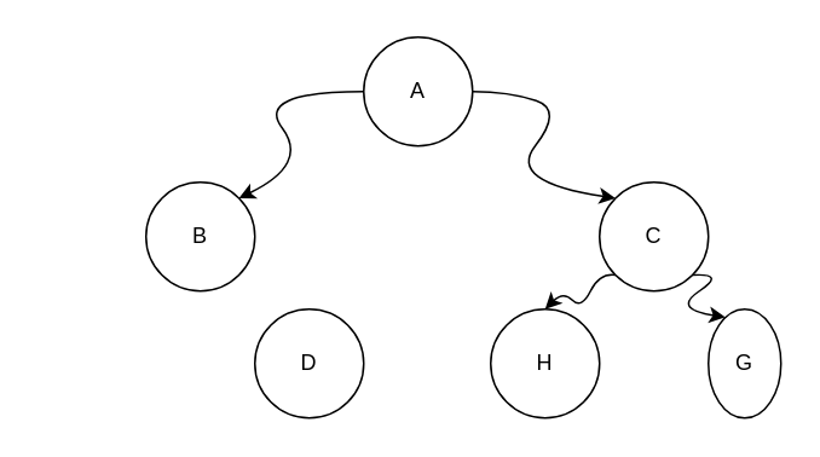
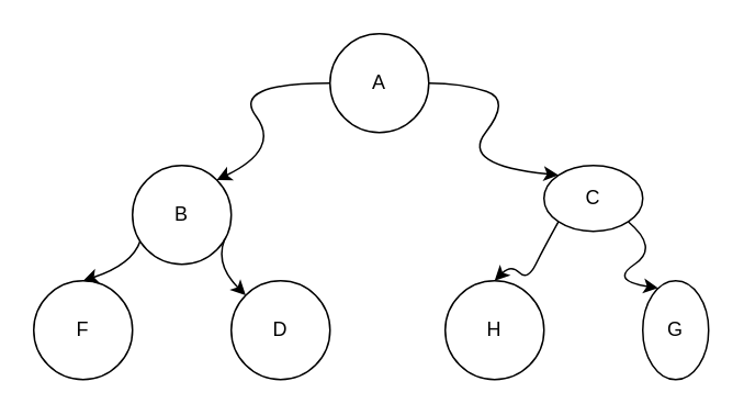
  <mxCell id="0" />
  <mxCell id="1" parent="0" />
  <mxCell id="2" value="A" style="ellipse;whiteSpace=wrap;html=1;aspect=fixed;" vertex="1" parent="1"><mxGeometry x="200" y="20" width="60" height="60" as="geometry" /></mxCell>
- <mxCell id="3" value="C" style="ellipse;whiteSpace=wrap;html=1;aspect=fixed;" vertex="1" parent="1"><mxGeometry x="330" y="100" width="60" height="60" as="geometry" /></mxCell>
+ <mxCell id="3" value="C" style="ellipse;whiteSpace=wrap;html=1;aspect=fixed;" vertex="1" parent="1"><mxGeometry x="330" y="100" width="60" height="40" as="geometry" /></mxCell>
  <mxCell id="4" value="H" style="ellipse;whiteSpace=wrap;html=1;aspect=fixed;" vertex="1" parent="1"><mxGeometry x="270" y="170" width="60" height="60" as="geometry" /></mxCell>
  <mxCell id="5" value="G" style="ellipse;whiteSpace=wrap;html=1;aspect=fixed;" vertex="1" parent="1"><mxGeometry x="390" y="170" width="40" height="60" as="geometry" /></mxCell>
  <mxCell id="6" value="B" style="ellipse;whiteSpace=wrap;html=1;aspect=fixed;" vertex="1" parent="1"><mxGeometry x="80" y="100" width="60" height="60" as="geometry" /></mxCell>
+ <mxCell id="7" value="F" style="ellipse;whiteSpace=wrap;html=1;aspect=fixed;" vertex="1" parent="1"><mxGeometry x="20" y="170" width="60" height="60" as="geometry" /></mxCell>
  <mxCell id="8" value="D" style="ellipse;whiteSpace=wrap;html=1;aspect=fixed;" vertex="1" parent="1"><mxGeometry y="170" width="60" height="60" as="geometry" x="140" /></mxCell>
  <mxCell id="9" value="" style="curved=1;endArrow=classic;html=1;rounded=0;exitX=0;exitY=0.5;exitDx=0;exitDy=0;entryX=1;entryY=0;entryDx=0;entryDy=0;" edge="1" parent="1" source="2" target="6"><mxGeometry width="50" height="50" relative="1" as="geometry"><mxPoint x="90" y="50" as="sourcePoint" /><mxPoint y="0" as="targetPoint" x="140" /><Array as="points"><mxPoint y="50" x="140" /><mxPoint x="170" y="90" /></Array></mxGeometry></mxCell>
  <mxCell id="10" value="" style="curved=1;endArrow=classic;html=1;rounded=0;exitX=1;exitY=0.5;exitDx=0;exitDy=0;entryX=0;entryY=0;entryDx=0;entryDy=0;" edge="1" parent="1" source="2" target="3"><mxGeometry width="50" height="50" relative="1" as="geometry"><mxPoint x="309" y="60" as="sourcePoint" /><mxPoint x="240" y="119" as="targetPoint" /><Array as="points"><mxPoint x="280" y="50" /><mxPoint x="310" y="60" /><mxPoint x="279" y="100" /></Array></mxGeometry></mxCell>
+ <mxCell id="11" value="" style="curved=1;endArrow=classic;html=1;rounded=0;exitX=0.078;exitY=0.763;exitDx=0;exitDy=0;exitPerimeter=0;entryX=0.5;entryY=0;entryDx=0;entryDy=0;" edge="1" parent="1" source="6" target="7"><mxGeometry width="50" height="50" relative="1" as="geometry"><mxPoint x="90" y="270" as="sourcePoint" /><mxPoint y="220" as="targetPoint" x="140" /><Array as="points"><mxPoint x="80" y="160" /></Array></mxGeometry></mxCell>
+ <mxCell id="12" value="" style="curved=1;endArrow=classic;html=1;rounded=0;exitX=0.933;exitY=0.744;exitDx=0;exitDy=0;exitPerimeter=0;" edge="1" parent="1" source="6" target="8"><mxGeometry width="50" height="50" relative="1" as="geometry"><mxPoint x="135" y="146" as="sourcePoint" /><mxPoint x="100" y="170" as="targetPoint" /><Array as="points"><mxPoint x="130" y="160" /></Array></mxGeometry></mxCell>
  <mxCell id="13" value="" style="curved=1;endArrow=classic;html=1;rounded=0;exitX=1;exitY=1;exitDx=0;exitDy=0;entryX=0.236;entryY=0.074;entryDx=0;entryDy=0;entryPerimeter=0;" edge="1" parent="1" source="3" target="5"><mxGeometry width="50" height="50" relative="1" as="geometry"><mxPoint x="390" y="150" as="sourcePoint" /><mxPoint x="410" y="170" as="targetPoint" /><Array as="points"><mxPoint x="400" y="150" /><mxPoint x="370" y="170" /></Array></mxGeometry></mxCell>
  <mxCell id="14" value="" style="curved=1;endArrow=classic;html=1;rounded=0;exitX=0;exitY=1;exitDx=0;exitDy=0;entryX=0.5;entryY=0;entryDx=0;entryDy=0;" edge="1" parent="1" source="3" target="4"><mxGeometry width="50" height="50" relative="1" as="geometry"><mxPoint x="368.787" y="151.213" as="sourcePoint" /><mxPoint x="300" y="110" as="targetPoint" /><Array as="points"><mxPoint x="330" y="150" /><mxPoint x="320" y="170" /><mxPoint x="310" y="160" /></Array></mxGeometry></mxCell>
